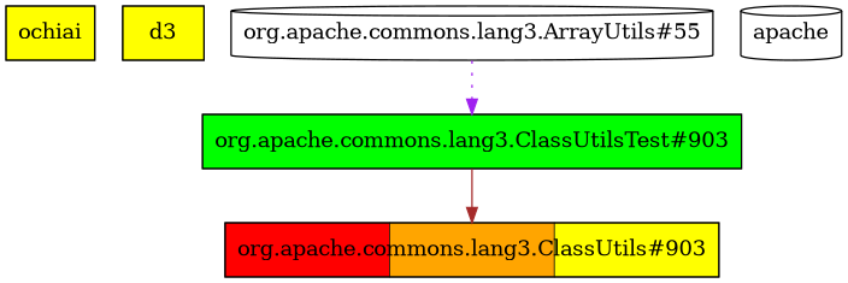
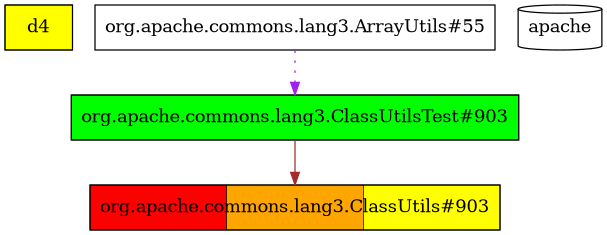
  digraph {
    node [fillcolor=yellow shape=box style=striped]
-   ochiai
-   d4 [label=d3]
+   d4
    "org.apache.commons.lang3.ClassUtils#903" [fillcolor="red:orange:yellow"]
    "org.apache.commons.lang3.ClassUtilsTest#903" [fillcolor=green]
    n5 [fillcolor=red label=apache shape=cylinder]
-   "org.apache.commons.lang3.ArrayUtils#55" [shape=cylinder fillcolor="" style=""]
+   "org.apache.commons.lang3.ArrayUtils#55" [fillcolor="" style=""]
    "org.apache.commons.lang3.ClassUtilsTest#903" -> "org.apache.commons.lang3.ClassUtils#903" [color=brown]
    "org.apache.commons.lang3.ArrayUtils#55" -> "org.apache.commons.lang3.ClassUtilsTest#903" [color=purple style=dotted]
  }
